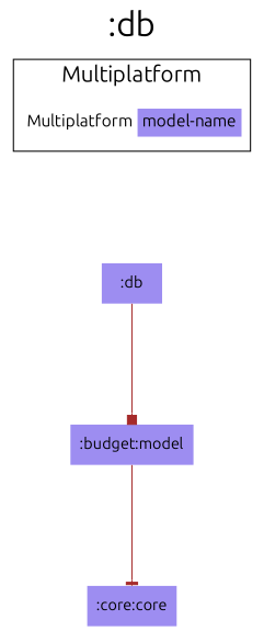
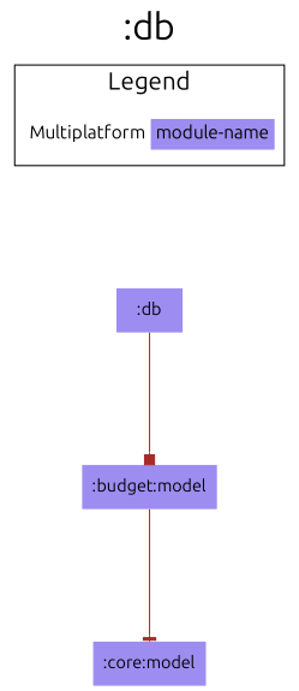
  digraph {
    fontname=Ubuntu
    fontsize=30
    label=":db"
    labelloc=t
    rankdir=TB
    ranksep=1.5
    node [fillcolor="#9D8DF1" fontname=Ubuntu shape=none style=filled color=brown]
    edge [dir=forward fontname=Ubuntu color=brown]
-   n1 [fillcolor="#FFFFFF" fontsize=15 label=< <TABLE BORDER="0" CELLBORDER="0" CELLSPACING="0" CELLPADDING="4"> <TR><TD>Multiplatform</TD><TD BGCOLOR="#9D8DF1">model-name</TD></TR> </TABLE> > margin=0 color=""]
+   n1 [fillcolor="#FFFFFF" fontsize=15 label=< <TABLE BORDER="0" CELLBORDER="0" CELLSPACING="0" CELLPADDING="4"> <TR><TD>Multiplatform</TD><TD BGCOLOR="#9D8DF1">module-name</TD></TR> </TABLE> > margin=0 color=""]
    ":db" [color=teal]
    ":budget:model"
-   ":core:model" [label=":core:core"]
+   ":core:model"
    subgraph sub_1 {
      rank=same
    }
    subgraph cluster_2 {
      fontsize=20
-     label=Multiplatform
+     label=Legend
      n1
    }
    n1 -> ":db" [style=invis color=""]
    ":db" -> ":budget:model" [arrowhead=box]
    ":budget:model" -> ":core:model" [arrowhead=tee]
  }
